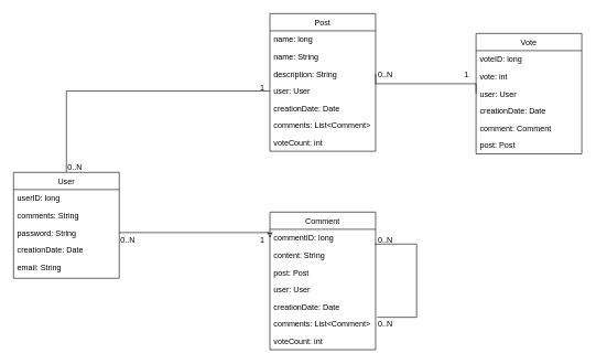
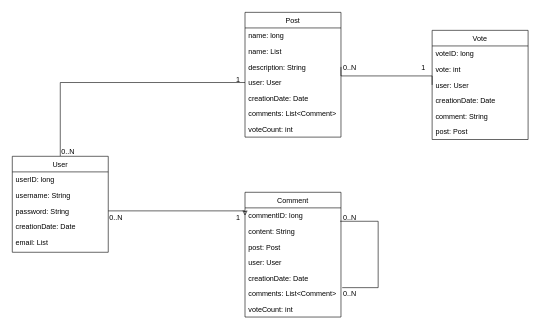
  <mxCell id="0" />
  <mxCell id="1" parent="0" />
  <mxCell id="2" value="Post" style="swimlane;fontStyle=0;align=center;verticalAlign=top;childLayout=stackLayout;horizontal=1;startSize=26;horizontalStack=0;resizeParent=1;resizeLast=0;collapsible=1;marginBottom=0;rounded=0;shadow=0;strokeWidth=1;" parent="1" vertex="1"><mxGeometry x="408" y="20" width="160" height="208" as="geometry"><mxRectangle x="550" y="140" width="160" height="26" as="alternateBounds" /></mxGeometry></mxCell>
  <mxCell id="3" value="name: long" style="text;align=left;verticalAlign=top;spacingLeft=4;spacingRight=4;overflow=hidden;rotatable=0;points=[[0,0.5],[1,0.5]];portConstraint=eastwest;" parent="2" vertex="1"><mxGeometry y="26" width="160" height="26" as="geometry" /></mxCell>
- <mxCell id="4" value="name: String" style="text;align=left;verticalAlign=top;spacingLeft=4;spacingRight=4;overflow=hidden;rotatable=0;points=[[0,0.5],[1,0.5]];portConstraint=eastwest;rounded=0;shadow=0;html=0;" parent="2" vertex="1"><mxGeometry y="52" width="160" height="26" as="geometry" /></mxCell>
+ <mxCell id="4" value="name: List" style="text;align=left;verticalAlign=top;spacingLeft=4;spacingRight=4;overflow=hidden;rotatable=0;points=[[0,0.5],[1,0.5]];portConstraint=eastwest;rounded=0;shadow=0;html=0;" parent="2" vertex="1"><mxGeometry y="52" width="160" height="26" as="geometry" /></mxCell>
  <mxCell id="5" value="description: String" style="text;align=left;verticalAlign=top;spacingLeft=4;spacingRight=4;overflow=hidden;rotatable=0;points=[[0,0.5],[1,0.5]];portConstraint=eastwest;rounded=0;shadow=0;html=0;" parent="2" vertex="1"><mxGeometry y="78" width="160" height="26" as="geometry" /></mxCell>
  <mxCell id="6" value="user: User" style="text;align=left;verticalAlign=top;spacingLeft=4;spacingRight=4;overflow=hidden;rotatable=0;points=[[0,0.5],[1,0.5]];portConstraint=eastwest;rounded=0;shadow=0;html=0;" parent="2" vertex="1"><mxGeometry y="104" width="160" height="26" as="geometry" /></mxCell>
  <mxCell id="7" value="creationDate: Date" style="text;align=left;verticalAlign=top;spacingLeft=4;spacingRight=4;overflow=hidden;rotatable=0;points=[[0,0.5],[1,0.5]];portConstraint=eastwest;rounded=0;shadow=0;html=0;" vertex="1" parent="2"><mxGeometry y="130" width="160" height="26" as="geometry" /></mxCell>
  <mxCell id="8" value="comments: List&lt;Comment&gt;" style="text;align=left;verticalAlign=top;spacingLeft=4;spacingRight=4;overflow=hidden;rotatable=0;points=[[0,0.5],[1,0.5]];portConstraint=eastwest;rounded=0;shadow=0;html=0;" vertex="1" parent="2"><mxGeometry y="156" width="160" height="26" as="geometry" /></mxCell>
  <mxCell id="9" value="voteCount: int" style="text;align=left;verticalAlign=top;spacingLeft=4;spacingRight=4;overflow=hidden;rotatable=0;points=[[0,0.5],[1,0.5]];portConstraint=eastwest;rounded=0;shadow=0;html=0;" parent="2" vertex="1"><mxGeometry y="182" width="160" height="26" as="geometry" /></mxCell>
  <mxCell id="10" value="" style="endArrow=none;shadow=0;strokeWidth=1;rounded=0;endFill=0;edgeStyle=elbowEdgeStyle;elbow=vertical;exitX=0.5;exitY=0;exitDx=0;exitDy=0;entryX=0;entryY=0.5;entryDx=0;entryDy=0;" parent="1" source="24" target="6" edge="1"><mxGeometry x="0.5" y="41" relative="1" as="geometry"><mxPoint x="160" y="120" as="sourcePoint" /><mxPoint x="440" y="162" as="targetPoint" /><mxPoint x="-40" y="32" as="offset" /><Array as="points"><mxPoint x="260" y="137" /></Array></mxGeometry></mxCell>
  <mxCell id="11" value="0..N" style="resizable=0;align=left;verticalAlign=bottom;labelBackgroundColor=none;fontSize=12;" parent="10" connectable="0" vertex="1"><mxGeometry x="-1" relative="1" as="geometry"><mxPoint as="offset" /></mxGeometry></mxCell>
  <mxCell id="12" value="1" style="resizable=0;align=right;verticalAlign=bottom;labelBackgroundColor=none;fontSize=12;" parent="10" connectable="0" vertex="1"><mxGeometry x="1" relative="1" as="geometry"><mxPoint x="-7" y="4" as="offset" /></mxGeometry></mxCell>
  <mxCell id="13" value="Comment" style="swimlane;fontStyle=0;align=center;verticalAlign=top;childLayout=stackLayout;horizontal=1;startSize=26;horizontalStack=0;resizeParent=1;resizeLast=0;collapsible=1;marginBottom=0;rounded=0;shadow=0;strokeWidth=1;" vertex="1" parent="1"><mxGeometry x="408" y="320" width="160" height="208" as="geometry"><mxRectangle x="550" y="140" width="160" height="26" as="alternateBounds" /></mxGeometry></mxCell>
  <mxCell id="14" value="commentID: long" style="text;align=left;verticalAlign=top;spacingLeft=4;spacingRight=4;overflow=hidden;rotatable=0;points=[[0,0.5],[1,0.5]];portConstraint=eastwest;" vertex="1" parent="13"><mxGeometry y="26" width="160" height="26" as="geometry" /></mxCell>
  <mxCell id="15" value="content: String" style="text;align=left;verticalAlign=top;spacingLeft=4;spacingRight=4;overflow=hidden;rotatable=0;points=[[0,0.5],[1,0.5]];portConstraint=eastwest;rounded=0;shadow=0;html=0;" vertex="1" parent="13"><mxGeometry y="52" width="160" height="26" as="geometry" /></mxCell>
  <mxCell id="16" value="post: Post" style="text;align=left;verticalAlign=top;spacingLeft=4;spacingRight=4;overflow=hidden;rotatable=0;points=[[0,0.5],[1,0.5]];portConstraint=eastwest;rounded=0;shadow=0;html=0;" vertex="1" parent="13"><mxGeometry y="78" width="160" height="26" as="geometry" /></mxCell>
  <mxCell id="17" value="user: User" style="text;align=left;verticalAlign=top;spacingLeft=4;spacingRight=4;overflow=hidden;rotatable=0;points=[[0,0.5],[1,0.5]];portConstraint=eastwest;rounded=0;shadow=0;html=0;" vertex="1" parent="13"><mxGeometry y="104" width="160" height="26" as="geometry" /></mxCell>
  <mxCell id="18" value="creationDate: Date" style="text;align=left;verticalAlign=top;spacingLeft=4;spacingRight=4;overflow=hidden;rotatable=0;points=[[0,0.5],[1,0.5]];portConstraint=eastwest;rounded=0;shadow=0;html=0;" vertex="1" parent="13"><mxGeometry y="130" width="160" height="26" as="geometry" /></mxCell>
  <mxCell id="19" value="comments: List&lt;Comment&gt;" style="text;align=left;verticalAlign=top;spacingLeft=4;spacingRight=4;overflow=hidden;rotatable=0;points=[[0,0.5],[1,0.5]];portConstraint=eastwest;rounded=0;shadow=0;html=0;" vertex="1" parent="13"><mxGeometry y="156" width="160" height="26" as="geometry" /></mxCell>
  <mxCell id="20" value="" style="endArrow=none;shadow=0;strokeWidth=1;rounded=0;endFill=0;edgeStyle=elbowEdgeStyle;elbow=vertical;entryX=0.992;entryY=-0.141;entryDx=0;entryDy=0;exitX=1.013;exitY=1.115;exitDx=0;exitDy=0;exitPerimeter=0;entryPerimeter=0;" edge="1" parent="13" source="18" target="15"><mxGeometry x="0.5" y="41" relative="1" as="geometry"><mxPoint x="90" y="-79" as="sourcePoint" /><mxPoint x="90" y="10" as="targetPoint" /><mxPoint x="-40" y="32" as="offset" /><Array as="points"><mxPoint x="222" y="46" /></Array></mxGeometry></mxCell>
  <mxCell id="21" value="0..N" style="resizable=0;align=left;verticalAlign=bottom;labelBackgroundColor=none;fontSize=12;" connectable="0" vertex="1" parent="20"><mxGeometry x="-1" relative="1" as="geometry"><mxPoint y="19" as="offset" /></mxGeometry></mxCell>
  <mxCell id="22" value="0..N" style="resizable=0;align=right;verticalAlign=bottom;labelBackgroundColor=none;fontSize=12;" connectable="0" vertex="1" parent="20"><mxGeometry x="1" relative="1" as="geometry"><mxPoint x="28.42" y="1.67" as="offset" /></mxGeometry></mxCell>
  <mxCell id="23" value="voteCount: int" style="text;align=left;verticalAlign=top;spacingLeft=4;spacingRight=4;overflow=hidden;rotatable=0;points=[[0,0.5],[1,0.5]];portConstraint=eastwest;rounded=0;shadow=0;html=0;" vertex="1" parent="13"><mxGeometry y="182" width="160" height="26" as="geometry" /></mxCell>
  <mxCell id="24" value="User" style="swimlane;fontStyle=0;align=center;verticalAlign=top;childLayout=stackLayout;horizontal=1;startSize=26;horizontalStack=0;resizeParent=1;resizeLast=0;collapsible=1;marginBottom=0;rounded=0;shadow=0;strokeWidth=1;" vertex="1" parent="1"><mxGeometry x="20" y="260" width="160" height="160" as="geometry"><mxRectangle x="550" y="140" width="160" height="26" as="alternateBounds" /></mxGeometry></mxCell>
  <mxCell id="25" value="userID: long" style="text;align=left;verticalAlign=top;spacingLeft=4;spacingRight=4;overflow=hidden;rotatable=0;points=[[0,0.5],[1,0.5]];portConstraint=eastwest;" vertex="1" parent="24"><mxGeometry y="26" width="160" height="26" as="geometry" /></mxCell>
- <mxCell id="26" value="comments: String" style="text;align=left;verticalAlign=top;spacingLeft=4;spacingRight=4;overflow=hidden;rotatable=0;points=[[0,0.5],[1,0.5]];portConstraint=eastwest;rounded=0;shadow=0;html=0;" vertex="1" parent="24"><mxGeometry y="52" width="160" height="26" as="geometry" /></mxCell>
+ <mxCell id="26" value="username: String" style="text;align=left;verticalAlign=top;spacingLeft=4;spacingRight=4;overflow=hidden;rotatable=0;points=[[0,0.5],[1,0.5]];portConstraint=eastwest;rounded=0;shadow=0;html=0;" vertex="1" parent="24"><mxGeometry y="52" width="160" height="26" as="geometry" /></mxCell>
  <mxCell id="27" value="password: String" style="text;align=left;verticalAlign=top;spacingLeft=4;spacingRight=4;overflow=hidden;rotatable=0;points=[[0,0.5],[1,0.5]];portConstraint=eastwest;rounded=0;shadow=0;html=0;" vertex="1" parent="24"><mxGeometry y="78" width="160" height="26" as="geometry" /></mxCell>
  <mxCell id="28" value="creationDate: Date" style="text;align=left;verticalAlign=top;spacingLeft=4;spacingRight=4;overflow=hidden;rotatable=0;points=[[0,0.5],[1,0.5]];portConstraint=eastwest;rounded=0;shadow=0;html=0;" vertex="1" parent="24"><mxGeometry y="104" width="160" height="26" as="geometry" /></mxCell>
- <mxCell id="29" value="email: String" style="text;align=left;verticalAlign=top;spacingLeft=4;spacingRight=4;overflow=hidden;rotatable=0;points=[[0,0.5],[1,0.5]];portConstraint=eastwest;rounded=0;shadow=0;html=0;" vertex="1" parent="24"><mxGeometry y="130" width="160" height="26" as="geometry" /></mxCell>
+ <mxCell id="29" value="email: List" style="text;align=left;verticalAlign=top;spacingLeft=4;spacingRight=4;overflow=hidden;rotatable=0;points=[[0,0.5],[1,0.5]];portConstraint=eastwest;rounded=0;shadow=0;html=0;" vertex="1" parent="24"><mxGeometry y="130" width="160" height="26" as="geometry" /></mxCell>
  <mxCell id="30" value="" style="endArrow=classic;shadow=0;strokeWidth=1;rounded=0;endFill=0;edgeStyle=elbowEdgeStyle;elbow=vertical;exitX=1;exitY=0.5;exitDx=0;exitDy=0;entryX=0;entryY=0.5;entryDx=0;entryDy=0;" edge="1" parent="1" source="27" target="14"><mxGeometry x="0.5" y="41" relative="1" as="geometry"><mxPoint x="498" y="220" as="sourcePoint" /><mxPoint x="350" y="450" as="targetPoint" /><mxPoint x="-40" y="32" as="offset" /><Array as="points"><mxPoint x="320" y="351" /></Array></mxGeometry></mxCell>
  <mxCell id="31" value="0..N" style="resizable=0;align=left;verticalAlign=bottom;labelBackgroundColor=none;fontSize=12;" connectable="0" vertex="1" parent="30"><mxGeometry x="-1" relative="1" as="geometry"><mxPoint y="19" as="offset" /></mxGeometry></mxCell>
  <mxCell id="32" value="1" style="resizable=0;align=right;verticalAlign=bottom;labelBackgroundColor=none;fontSize=12;" connectable="0" vertex="1" parent="30"><mxGeometry x="1" relative="1" as="geometry"><mxPoint x="-7" y="11" as="offset" /></mxGeometry></mxCell>
  <mxCell id="33" value="Vote" style="swimlane;fontStyle=0;align=center;verticalAlign=top;childLayout=stackLayout;horizontal=1;startSize=26;horizontalStack=0;resizeParent=1;resizeLast=0;collapsible=1;marginBottom=0;rounded=0;shadow=0;strokeWidth=1;" vertex="1" parent="1"><mxGeometry x="720" y="50" width="160" height="182" as="geometry"><mxRectangle x="550" y="140" width="160" height="26" as="alternateBounds" /></mxGeometry></mxCell>
  <mxCell id="34" value="voteID: long" style="text;align=left;verticalAlign=top;spacingLeft=4;spacingRight=4;overflow=hidden;rotatable=0;points=[[0,0.5],[1,0.5]];portConstraint=eastwest;" vertex="1" parent="33"><mxGeometry y="26" width="160" height="26" as="geometry" /></mxCell>
  <mxCell id="35" value="vote: int" style="text;align=left;verticalAlign=top;spacingLeft=4;spacingRight=4;overflow=hidden;rotatable=0;points=[[0,0.5],[1,0.5]];portConstraint=eastwest;rounded=0;shadow=0;html=0;" vertex="1" parent="33"><mxGeometry y="52" width="160" height="26" as="geometry" /></mxCell>
  <mxCell id="36" value="user: User" style="text;align=left;verticalAlign=top;spacingLeft=4;spacingRight=4;overflow=hidden;rotatable=0;points=[[0,0.5],[1,0.5]];portConstraint=eastwest;rounded=0;shadow=0;html=0;" vertex="1" parent="33"><mxGeometry y="78" width="160" height="26" as="geometry" /></mxCell>
  <mxCell id="37" value="creationDate: Date" style="text;align=left;verticalAlign=top;spacingLeft=4;spacingRight=4;overflow=hidden;rotatable=0;points=[[0,0.5],[1,0.5]];portConstraint=eastwest;rounded=0;shadow=0;html=0;" vertex="1" parent="33"><mxGeometry y="104" width="160" height="26" as="geometry" /></mxCell>
- <mxCell id="38" value="comment: Comment" style="text;align=left;verticalAlign=top;spacingLeft=4;spacingRight=4;overflow=hidden;rotatable=0;points=[[0,0.5],[1,0.5]];portConstraint=eastwest;rounded=0;shadow=0;html=0;" vertex="1" parent="33"><mxGeometry y="130" width="160" height="26" as="geometry" /></mxCell>
+ <mxCell id="38" value="comment: String" style="text;align=left;verticalAlign=top;spacingLeft=4;spacingRight=4;overflow=hidden;rotatable=0;points=[[0,0.5],[1,0.5]];portConstraint=eastwest;rounded=0;shadow=0;html=0;" vertex="1" parent="33"><mxGeometry y="130" width="160" height="26" as="geometry" /></mxCell>
  <mxCell id="39" value="post: Post" style="text;align=left;verticalAlign=top;spacingLeft=4;spacingRight=4;overflow=hidden;rotatable=0;points=[[0,0.5],[1,0.5]];portConstraint=eastwest;rounded=0;shadow=0;html=0;" vertex="1" parent="33"><mxGeometry y="156" width="160" height="26" as="geometry" /></mxCell>
  <mxCell id="40" value="" style="endArrow=none;shadow=0;strokeWidth=1;rounded=0;endFill=0;edgeStyle=elbowEdgeStyle;elbow=vertical;entryX=1;entryY=0.5;entryDx=0;entryDy=0;exitX=0;exitY=0.5;exitDx=0;exitDy=0;" edge="1" parent="1" source="36" target="5"><mxGeometry x="0.5" y="41" relative="1" as="geometry"><mxPoint x="498" y="238" as="sourcePoint" /><mxPoint x="498" y="330" as="targetPoint" /><mxPoint x="-40" y="32" as="offset" /></mxGeometry></mxCell>
  <mxCell id="41" value="0..N" style="resizable=0;align=left;verticalAlign=bottom;labelBackgroundColor=none;fontSize=12;" connectable="0" vertex="1" parent="40"><mxGeometry x="-1" relative="1" as="geometry"><mxPoint x="-150" y="-21" as="offset" /></mxGeometry></mxCell>
  <mxCell id="42" value="1" style="resizable=0;align=right;verticalAlign=bottom;labelBackgroundColor=none;fontSize=12;" connectable="0" vertex="1" parent="40"><mxGeometry x="1" relative="1" as="geometry"><mxPoint x="142" y="9" as="offset" /></mxGeometry></mxCell>
